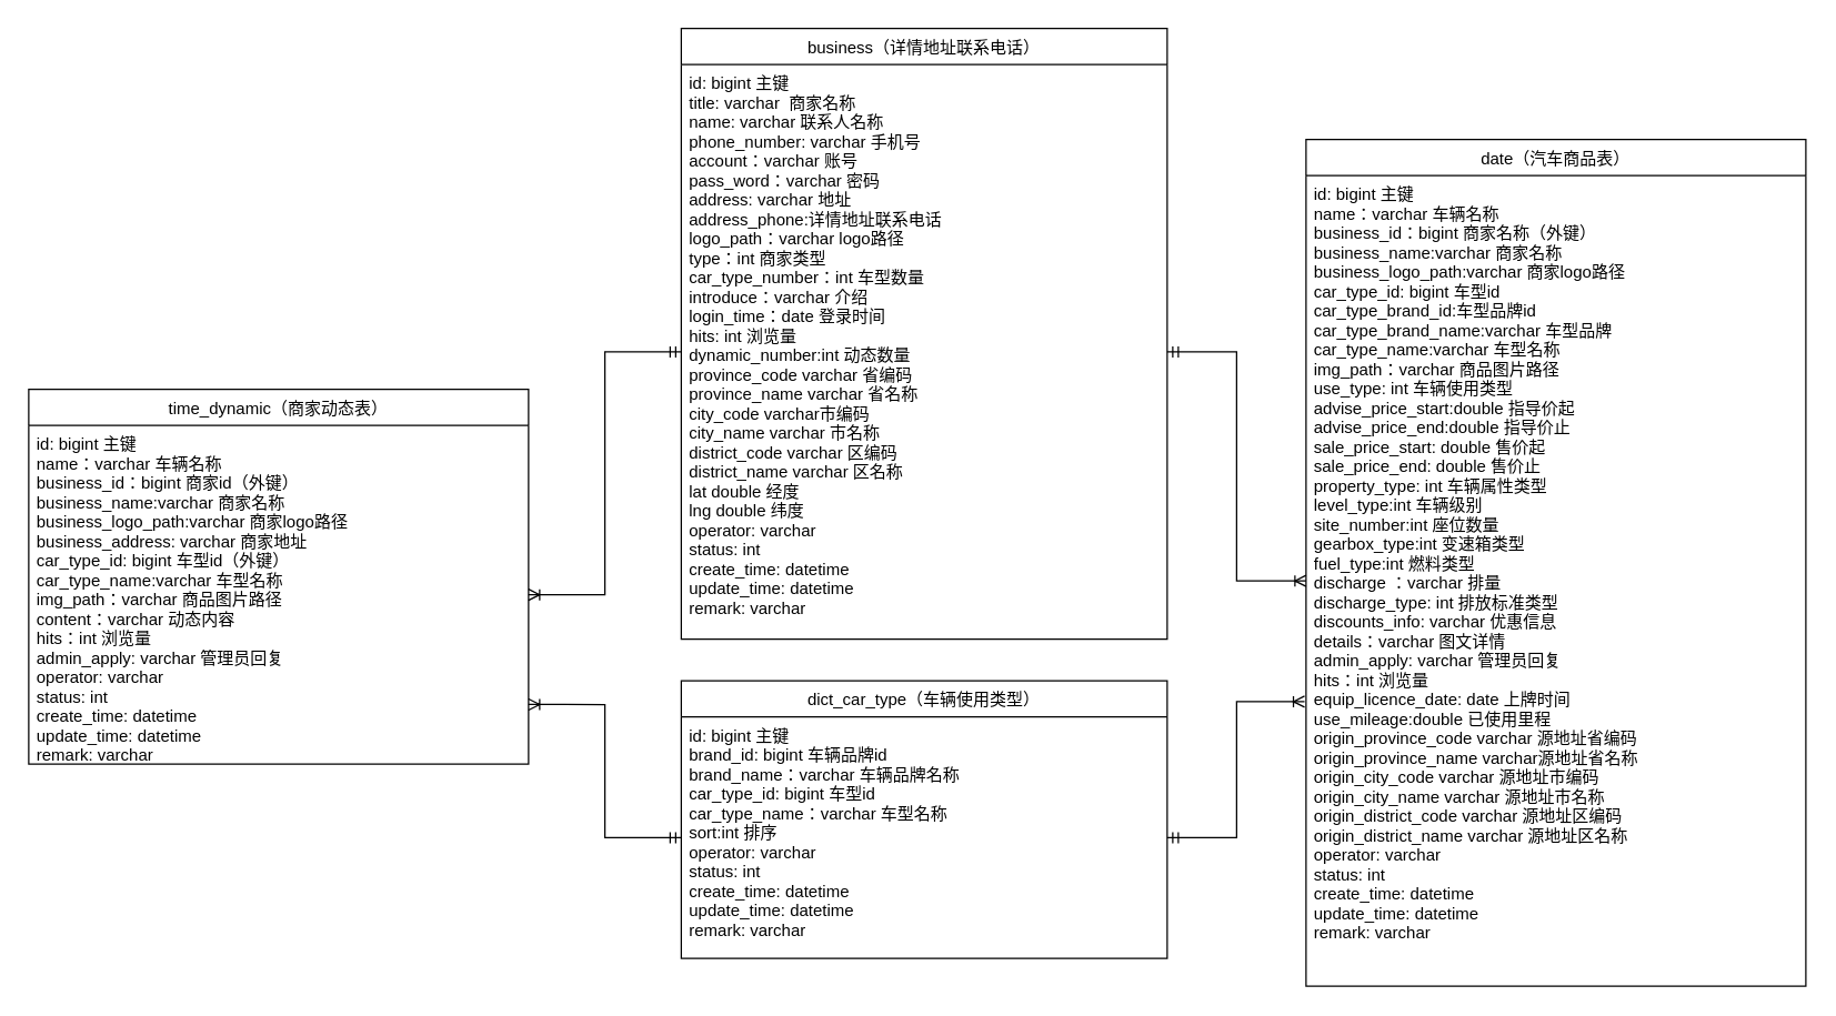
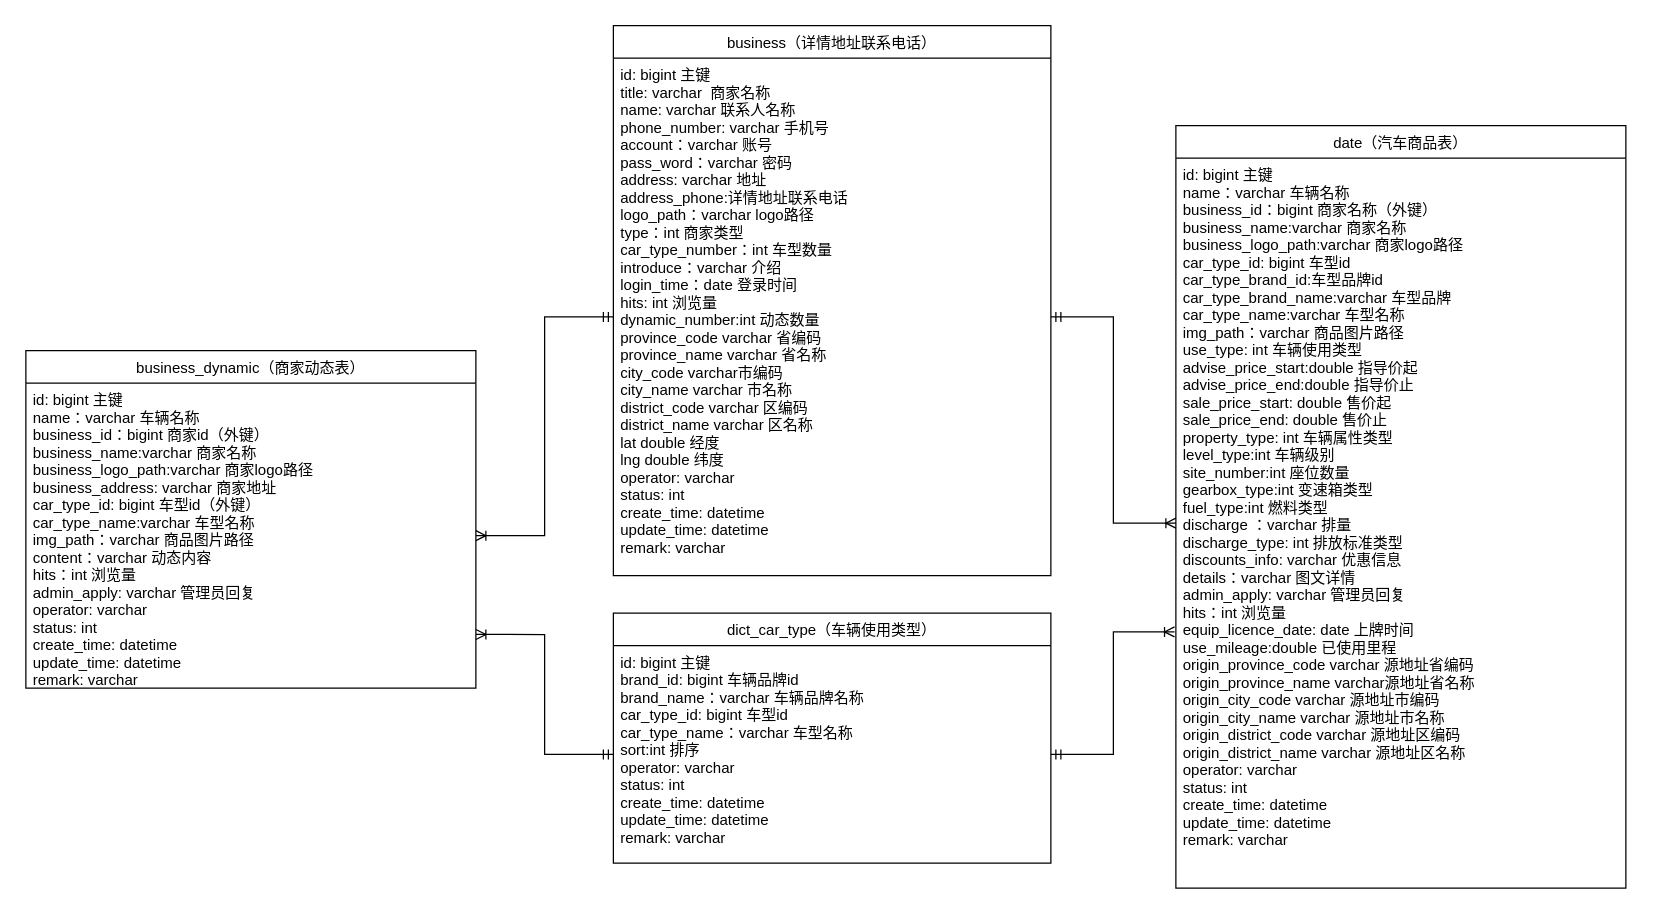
  <mxCell id="0" />
  <mxCell id="1" parent="0" />
  <mxCell id="2" value="date（汽车商品表）" style="swimlane;fontStyle=0;childLayout=stackLayout;horizontal=1;startSize=26;fillColor=none;horizontalStack=0;resizeParent=1;resizeParentMax=0;resizeLast=0;collapsible=1;marginBottom=0;" vertex="1" parent="1"><mxGeometry x="940" y="100" width="360" height="610" as="geometry" /></mxCell>
  <mxCell id="3" value="id: bigint 主键&#10;name：varchar 车辆名称&#10;business_id：bigint 商家名称（外键）&#10;business_name:varchar 商家名称&#10;business_logo_path:varchar 商家logo路径&#10;car_type_id: bigint 车型id&#10;car_type_brand_id:车型品牌id&#10;car_type_brand_name:varchar 车型品牌&#10;car_type_name:varchar 车型名称&#10;img_path：varchar 商品图片路径&#10;use_type: int 车辆使用类型&#10;advise_price_start:double 指导价起&#10;advise_price_end:double 指导价止&#10;sale_price_start: double 售价起&#10;sale_price_end: double 售价止&#10;property_type: int 车辆属性类型&#10;level_type:int 车辆级别&#10;site_number:int 座位数量&#10;gearbox_type:int 变速箱类型&#10;fuel_type:int 燃料类型&#10;discharge ：varchar 排量&#10;discharge_type: int 排放标准类型&#10;discounts_info: varchar 优惠信息&#10;details：varchar 图文详情&#10;admin_apply: varchar 管理员回复&#10;hits：int 浏览量&#10;equip_licence_date: date 上牌时间&#10;use_mileage:double 已使用里程&#10;origin_province_code varchar 源地址省编码&#10;origin_province_name varchar源地址省名称&#10;origin_city_code varchar 源地址市编码&#10;origin_city_name varchar 源地址市名称&#10;origin_district_code varchar 源地址区编码&#10;origin_district_name varchar 源地址区名称&#10;operator: varchar&#10;status: int&#10;create_time: datetime&#10;update_time: datetime&#10;remark: varchar&#10;&#10;" style="text;strokeColor=none;fillColor=none;align=left;verticalAlign=top;spacingLeft=4;spacingRight=4;overflow=hidden;rotatable=0;points=[[0,0.5],[1,0.5]];portConstraint=eastwest;" vertex="1" parent="2"><mxGeometry y="26" width="360" height="584" as="geometry" /></mxCell>
  <mxCell id="4" value="business（详情地址联系电话）" style="swimlane;fontStyle=0;childLayout=stackLayout;horizontal=1;startSize=26;fillColor=none;horizontalStack=0;resizeParent=1;resizeParentMax=0;resizeLast=0;collapsible=1;marginBottom=0;" vertex="1" parent="1"><mxGeometry x="490" y="20" width="350" height="440" as="geometry" /></mxCell>
  <mxCell id="5" value="id: bigint 主键&#10;title: varchar  商家名称&#10;name: varchar 联系人名称&#10;phone_number: varchar 手机号&#10;account：varchar 账号&#10;pass_word：varchar 密码&#10;address: varchar 地址&#10;address_phone:详情地址联系电话&#10;logo_path：varchar logo路径&#10;type：int 商家类型&#10;car_type_number：int 车型数量&#10;introduce：varchar 介绍&#10;login_time：date 登录时间&#10;hits: int 浏览量&#10;dynamic_number:int 动态数量&#10;province_code varchar 省编码&#10;province_name varchar 省名称&#10;city_code varchar市编码&#10;city_name varchar 市名称&#10;district_code varchar 区编码&#10;district_name varchar 区名称&#10;lat double 经度&#10;lng double 纬度&#10;operator: varchar&#10;status: int&#10;create_time: datetime&#10;update_time: datetime&#10;remark: varchar&#10;&#10;" style="text;strokeColor=none;fillColor=none;align=left;verticalAlign=top;spacingLeft=4;spacingRight=4;overflow=hidden;rotatable=0;points=[[0,0.5],[1,0.5]];portConstraint=eastwest;" vertex="1" parent="4"><mxGeometry y="26" width="350" height="414" as="geometry" /></mxCell>
- <mxCell id="6" value="time_dynamic（商家动态表）" style="swimlane;fontStyle=0;childLayout=stackLayout;horizontal=1;startSize=26;fillColor=none;horizontalStack=0;resizeParent=1;resizeParentMax=0;resizeLast=0;collapsible=1;marginBottom=0;" vertex="1" parent="1"><mxGeometry x="20" y="280" width="360" height="270" as="geometry" /></mxCell>
+ <mxCell id="6" value="business_dynamic（商家动态表）" style="swimlane;fontStyle=0;childLayout=stackLayout;horizontal=1;startSize=26;fillColor=none;horizontalStack=0;resizeParent=1;resizeParentMax=0;resizeLast=0;collapsible=1;marginBottom=0;" vertex="1" parent="1"><mxGeometry x="20" y="280" width="360" height="270" as="geometry" /></mxCell>
  <mxCell id="7" value="id: bigint 主键&#10;name：varchar 车辆名称&#10;business_id：bigint 商家id（外键）&#10;business_name:varchar 商家名称&#10;business_logo_path:varchar 商家logo路径&#10;business_address: varchar 商家地址&#10;car_type_id: bigint 车型id（外键）&#10;car_type_name:varchar 车型名称&#10;img_path：varchar 商品图片路径&#10;content：varchar 动态内容&#10;hits：int 浏览量&#10;admin_apply: varchar 管理员回复&#10;operator: varchar&#10;status: int&#10;create_time: datetime&#10;update_time: datetime&#10;remark: varchar&#10;&#10;" style="text;strokeColor=none;fillColor=none;align=left;verticalAlign=top;spacingLeft=4;spacingRight=4;overflow=hidden;rotatable=0;points=[[0,0.5],[1,0.5]];portConstraint=eastwest;" vertex="1" parent="6"><mxGeometry y="26" width="360" height="244" as="geometry" /></mxCell>
  <mxCell id="8" value="dict_car_type（车辆使用类型）" style="swimlane;fontStyle=0;childLayout=stackLayout;horizontal=1;startSize=26;fillColor=none;horizontalStack=0;resizeParent=1;resizeParentMax=0;resizeLast=0;collapsible=1;marginBottom=0;" vertex="1" parent="1"><mxGeometry x="490" y="490" width="350" height="200" as="geometry" /></mxCell>
  <mxCell id="9" value="id: bigint 主键&#10;brand_id: bigint 车辆品牌id&#10;brand_name：varchar 车辆品牌名称&#10;car_type_id: bigint 车型id&#10;car_type_name：varchar 车型名称&#10;sort:int 排序&#10;operator: varchar&#10;status: int&#10;create_time: datetime&#10;update_time: datetime&#10;remark: varchar&#10;&#10;" style="text;strokeColor=none;fillColor=none;align=left;verticalAlign=top;spacingLeft=4;spacingRight=4;overflow=hidden;rotatable=0;points=[[0,0.5],[1,0.5]];portConstraint=eastwest;" vertex="1" parent="8"><mxGeometry y="26" width="350" height="174" as="geometry" /></mxCell>
  <mxCell id="10" style="edgeStyle=orthogonalEdgeStyle;rounded=0;orthogonalLoop=1;jettySize=auto;html=1;exitX=1;exitY=0.5;exitDx=0;exitDy=0;entryX=0;entryY=0.5;entryDx=0;entryDy=0;startArrow=ERmandOne;startFill=0;endArrow=ERoneToMany;endFill=0;" edge="1" parent="1" source="5" target="3"><mxGeometry relative="1" as="geometry" /></mxCell>
  <mxCell id="11" style="edgeStyle=orthogonalEdgeStyle;rounded=0;orthogonalLoop=1;jettySize=auto;html=1;exitX=1;exitY=0.5;exitDx=0;exitDy=0;startArrow=ERoneToMany;startFill=0;endArrow=ERmandOne;endFill=0;" edge="1" parent="1" source="7" target="5"><mxGeometry relative="1" as="geometry" /></mxCell>
  <mxCell id="12" style="edgeStyle=orthogonalEdgeStyle;rounded=0;orthogonalLoop=1;jettySize=auto;html=1;exitX=0;exitY=0.5;exitDx=0;exitDy=0;entryX=1;entryY=0.824;entryDx=0;entryDy=0;entryPerimeter=0;startArrow=ERmandOne;startFill=0;endArrow=ERoneToMany;endFill=0;" edge="1" parent="1" source="9" target="7"><mxGeometry relative="1" as="geometry" /></mxCell>
  <mxCell id="13" style="edgeStyle=orthogonalEdgeStyle;rounded=0;orthogonalLoop=1;jettySize=auto;html=1;exitX=1;exitY=0.5;exitDx=0;exitDy=0;startArrow=ERmandOne;startFill=0;endArrow=ERoneToMany;endFill=0;entryX=-0.003;entryY=0.649;entryDx=0;entryDy=0;entryPerimeter=0;" edge="1" parent="1" source="9" target="3"><mxGeometry relative="1" as="geometry"><mxPoint x="930" y="549" as="targetPoint" /></mxGeometry></mxCell>
